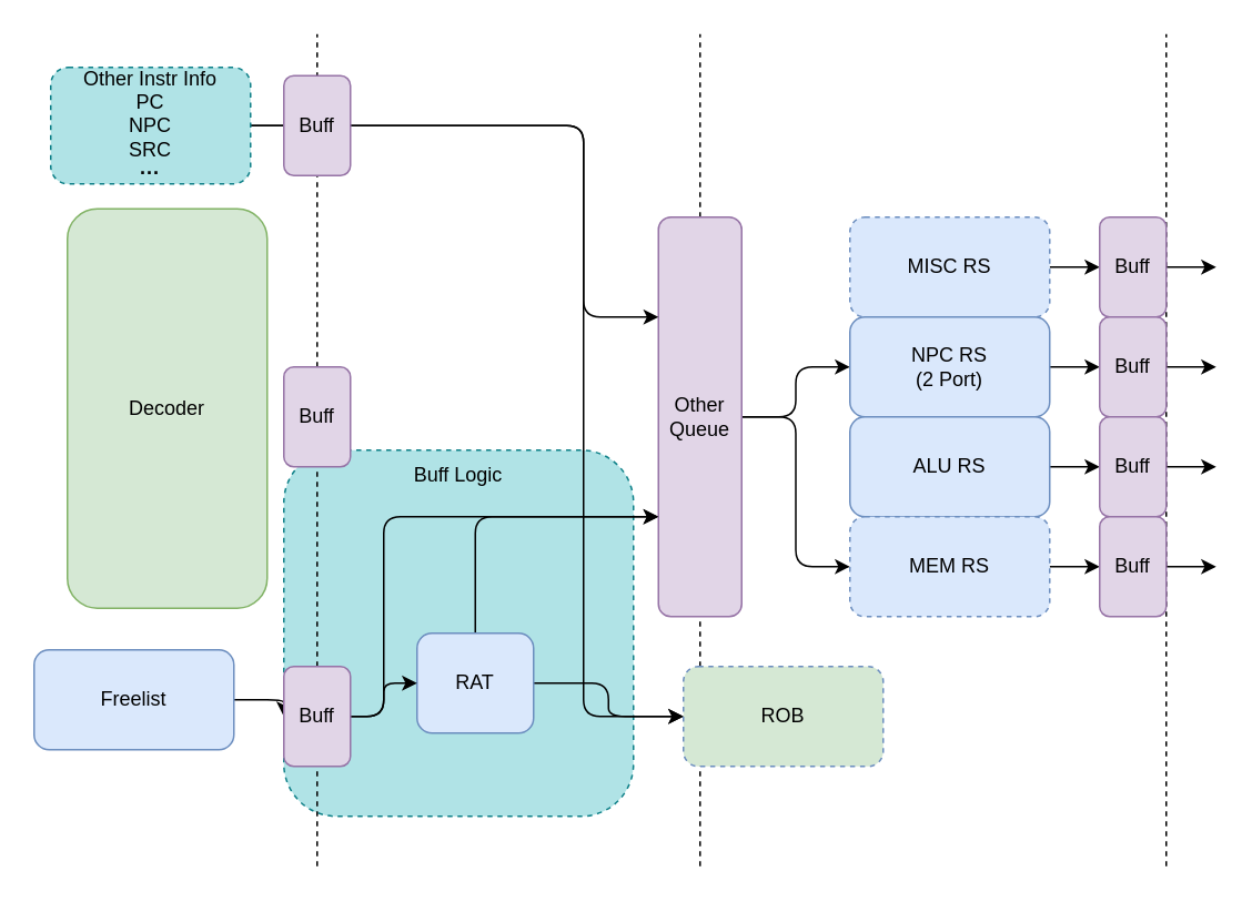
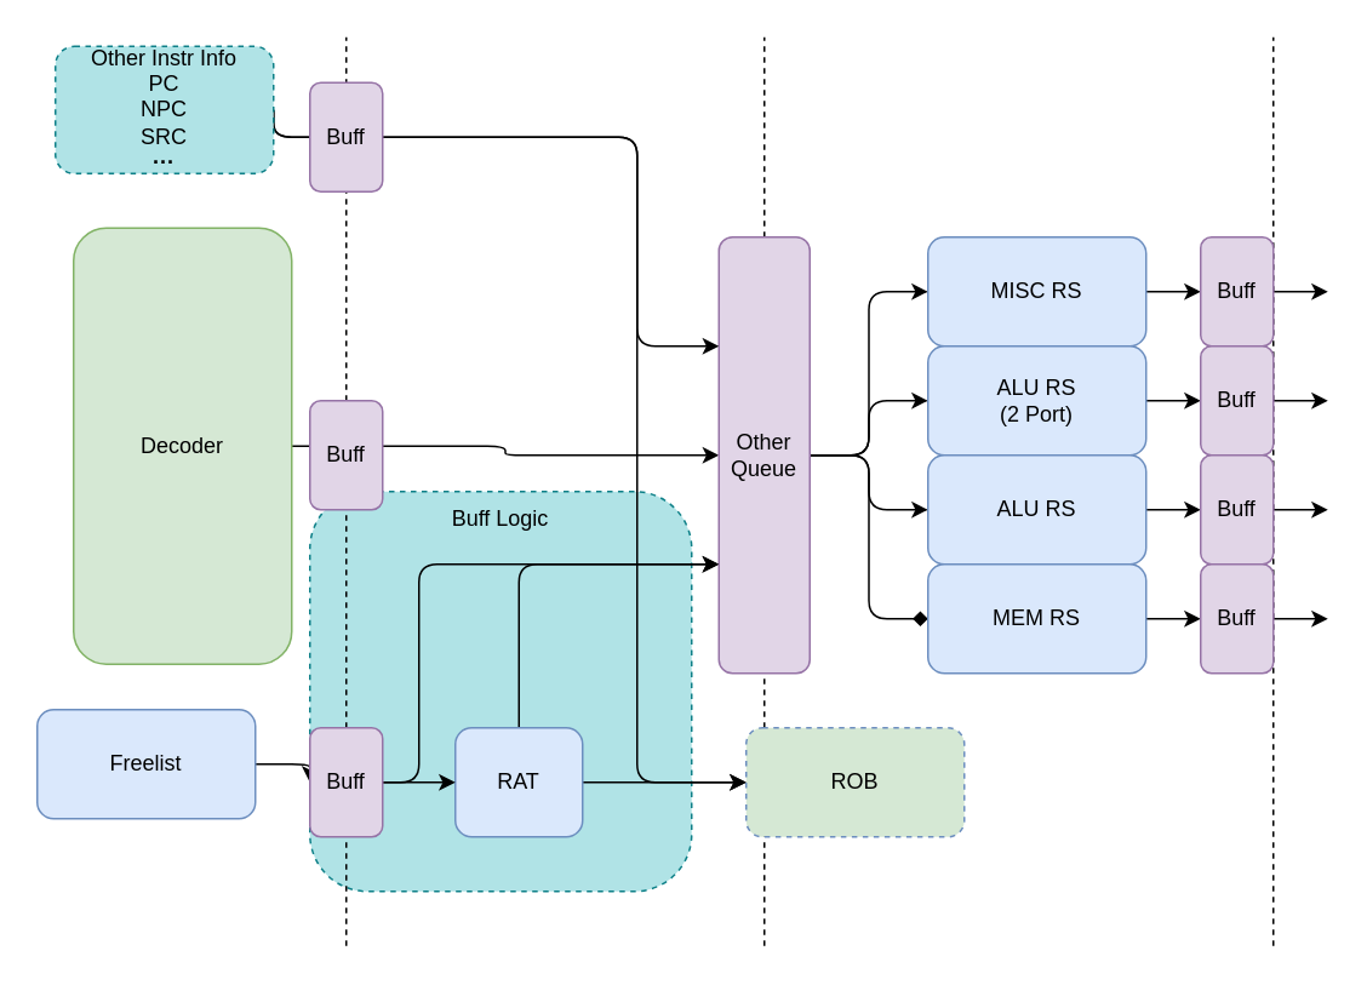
  <mxCell id="0" />
  <mxCell id="1" parent="0" />
  <mxCell id="2" value="" style="rounded=1;whiteSpace=wrap;html=1;fillColor=#b0e3e6;strokeColor=#0e8088;dashed=1;" vertex="1" parent="1"><mxGeometry x="170" y="270" width="210" height="220" as="geometry" /></mxCell>
  <mxCell id="3" value="" style="endArrow=none;dashed=1;html=1;rounded=1;" edge="1" parent="1"><mxGeometry width="50" height="50" relative="1" as="geometry"><mxPoint x="190" y="520" as="sourcePoint" /><mxPoint x="190" y="20" as="targetPoint" /></mxGeometry></mxCell>
+ <mxCell id="4" style="edgeStyle=orthogonalEdgeStyle;rounded=1;orthogonalLoop=1;jettySize=auto;html=1;exitX=1;exitY=0.5;exitDx=0;exitDy=0;" edge="1" parent="1" source="5" target="16"><mxGeometry relative="1" as="geometry" /></mxCell>
  <mxCell id="5" value="Decoder" style="rounded=1;whiteSpace=wrap;html=1;fillColor=#d5e8d4;strokeColor=#82b366;" vertex="1" parent="1"><mxGeometry x="40" y="125" width="120" height="240" as="geometry" /></mxCell>
  <mxCell id="6" style="edgeStyle=orthogonalEdgeStyle;rounded=1;orthogonalLoop=1;jettySize=auto;html=1;exitX=1;exitY=0.5;exitDx=0;exitDy=0;entryX=0;entryY=0.5;entryDx=0;entryDy=0;" edge="1" parent="1" source="7" target="23"><mxGeometry relative="1" as="geometry" /></mxCell>
  <mxCell id="7" value="Freelist" style="rounded=1;whiteSpace=wrap;html=1;fillColor=#dae8fc;strokeColor=#6c8ebf;" vertex="1" parent="1"><mxGeometry x="20" y="390" width="120" height="60" as="geometry" /></mxCell>
  <mxCell id="8" style="edgeStyle=orthogonalEdgeStyle;rounded=1;orthogonalLoop=1;jettySize=auto;html=1;exitX=1;exitY=0.5;exitDx=0;exitDy=0;entryX=0;entryY=0.5;entryDx=0;entryDy=0;" edge="1" parent="1" source="10" target="17"><mxGeometry relative="1" as="geometry" /></mxCell>
  <mxCell id="9" style="edgeStyle=orthogonalEdgeStyle;rounded=1;orthogonalLoop=1;jettySize=auto;html=1;exitX=0.5;exitY=0;exitDx=0;exitDy=0;entryX=0;entryY=0.75;entryDx=0;entryDy=0;" edge="1" parent="1" source="10" target="16"><mxGeometry relative="1" as="geometry" /></mxCell>
- <mxCell id="10" value="RAT" style="rounded=1;whiteSpace=wrap;html=1;fillColor=#dae8fc;strokeColor=#6c8ebf;" vertex="1" parent="1"><mxGeometry x="250" y="380" width="70" height="60" as="geometry" /></mxCell>
+ <mxCell id="10" value="RAT" style="rounded=1;whiteSpace=wrap;html=1;fillColor=#dae8fc;strokeColor=#6c8ebf;" vertex="1" parent="1"><mxGeometry x="250" y="400" width="70" height="60" as="geometry" /></mxCell>
  <mxCell id="11" value="" style="endArrow=none;dashed=1;html=1;rounded=1;" edge="1" parent="1"><mxGeometry width="50" height="50" relative="1" as="geometry"><mxPoint x="420" y="520" as="sourcePoint" /><mxPoint x="420" y="20" as="targetPoint" /></mxGeometry></mxCell>
+ <mxCell id="12" style="edgeStyle=orthogonalEdgeStyle;rounded=1;orthogonalLoop=1;jettySize=auto;html=1;exitX=1;exitY=0.5;exitDx=0;exitDy=0;entryX=0;entryY=0.5;entryDx=0;entryDy=0;" edge="1" parent="1" source="16" target="25"><mxGeometry relative="1" as="geometry" /></mxCell>
  <mxCell id="13" style="edgeStyle=orthogonalEdgeStyle;rounded=1;orthogonalLoop=1;jettySize=auto;html=1;exitX=1;exitY=0.5;exitDx=0;exitDy=0;entryX=0;entryY=0.5;entryDx=0;entryDy=0;" edge="1" parent="1" source="16" target="27"><mxGeometry relative="1" as="geometry" /></mxCell>
- <mxCell id="15" style="edgeStyle=orthogonalEdgeStyle;rounded=1;orthogonalLoop=1;jettySize=auto;html=1;exitX=1;exitY=0.5;exitDx=0;exitDy=0;entryX=0;entryY=0.5;entryDx=0;entryDy=0;" edge="1" parent="1" source="16" target="31"><mxGeometry relative="1" as="geometry" /></mxCell>
+ <mxCell id="14" style="edgeStyle=orthogonalEdgeStyle;rounded=1;orthogonalLoop=1;jettySize=auto;html=1;exitX=1;exitY=0.5;exitDx=0;exitDy=0;entryX=0;entryY=0.5;entryDx=0;entryDy=0;" edge="1" parent="1" source="16" target="29"><mxGeometry relative="1" as="geometry" /></mxCell>
+ <mxCell id="15" style="edgeStyle=orthogonalEdgeStyle;rounded=1;orthogonalLoop=1;jettySize=auto;html=1;exitX=1;exitY=0.5;exitDx=0;exitDy=0;entryX=0;entryY=0.5;entryDx=0;entryDy=0;endArrow=diamond;" edge="1" parent="1" source="16" target="31"><mxGeometry relative="1" as="geometry" /></mxCell>
  <mxCell id="16" value="Other&lt;div&gt;Queue&lt;/div&gt;" style="rounded=1;whiteSpace=wrap;html=1;fillColor=#e1d5e7;strokeColor=#9673a6;" vertex="1" parent="1"><mxGeometry x="395" y="130" width="50" height="240" as="geometry" /></mxCell>
  <mxCell id="17" value="ROB" style="rounded=1;whiteSpace=wrap;html=1;dashed=1;fillColor=#d5e8d4;strokeColor=#6c8ebf;" vertex="1" parent="1"><mxGeometry x="410" y="400" width="120" height="60" as="geometry" /></mxCell>
  <mxCell id="18" style="edgeStyle=orthogonalEdgeStyle;rounded=1;orthogonalLoop=1;jettySize=auto;html=1;exitX=1;exitY=0.5;exitDx=0;exitDy=0;entryX=0;entryY=0.25;entryDx=0;entryDy=0;" edge="1" parent="1" source="20" target="16"><mxGeometry relative="1" as="geometry"><Array as="points"><mxPoint x="350" y="75" /><mxPoint x="350" y="190" /></Array></mxGeometry></mxCell>
  <mxCell id="19" style="edgeStyle=orthogonalEdgeStyle;rounded=1;orthogonalLoop=1;jettySize=auto;html=1;exitX=1;exitY=0.5;exitDx=0;exitDy=0;entryX=0;entryY=0.5;entryDx=0;entryDy=0;" edge="1" parent="1" source="20" target="17"><mxGeometry relative="1" as="geometry"><Array as="points"><mxPoint x="350" y="75" /><mxPoint x="350" y="430" /></Array></mxGeometry></mxCell>
- <mxCell id="20" value="Other Instr Info&lt;div&gt;PC&lt;/div&gt;&lt;div&gt;NPC&lt;/div&gt;&lt;div&gt;SRC&lt;/div&gt;&lt;div&gt;&lt;b&gt;···&lt;/b&gt;&lt;/div&gt;" style="text;html=1;align=center;verticalAlign=middle;whiteSpace=wrap;rounded=1;strokeColor=#0e8088;dashed=1;fillColor=#b0e3e6;" vertex="1" parent="1"><mxGeometry x="30" y="40" width="120" height="70" as="geometry" /></mxCell>
+ <mxCell id="20" value="Other Instr Info&lt;div&gt;PC&lt;/div&gt;&lt;div&gt;NPC&lt;/div&gt;&lt;div&gt;SRC&lt;/div&gt;&lt;div&gt;&lt;b&gt;···&lt;/b&gt;&lt;/div&gt;" style="text;html=1;align=center;verticalAlign=middle;whiteSpace=wrap;rounded=1;strokeColor=#0e8088;dashed=1;fillColor=#b0e3e6;" vertex="1" parent="1"><mxGeometry x="30" y="25" width="120" height="70" as="geometry" /></mxCell>
  <mxCell id="21" style="edgeStyle=orthogonalEdgeStyle;rounded=1;orthogonalLoop=1;jettySize=auto;html=1;exitX=1;exitY=0.5;exitDx=0;exitDy=0;entryX=0;entryY=0.5;entryDx=0;entryDy=0;" edge="1" parent="1" source="23" target="10"><mxGeometry relative="1" as="geometry" /></mxCell>
  <mxCell id="22" style="edgeStyle=orthogonalEdgeStyle;rounded=1;orthogonalLoop=1;jettySize=auto;html=1;exitX=1;exitY=0.5;exitDx=0;exitDy=0;entryX=0;entryY=0.75;entryDx=0;entryDy=0;" edge="1" parent="1" source="23" target="16"><mxGeometry relative="1" as="geometry"><Array as="points"><mxPoint x="230" y="430" /><mxPoint x="230" y="310" /></Array></mxGeometry></mxCell>
  <mxCell id="23" value="Buff" style="rounded=1;whiteSpace=wrap;html=1;fillColor=#e1d5e7;strokeColor=#9673a6;" vertex="1" parent="1"><mxGeometry x="170" y="400" width="40" height="60" as="geometry" /></mxCell>
  <mxCell id="24" style="edgeStyle=orthogonalEdgeStyle;rounded=1;orthogonalLoop=1;jettySize=auto;html=1;exitX=1;exitY=0.5;exitDx=0;exitDy=0;entryX=0;entryY=0.5;entryDx=0;entryDy=0;" edge="1" parent="1" source="25" target="34"><mxGeometry relative="1" as="geometry" /></mxCell>
- <mxCell id="25" value="MISC RS" style="rounded=1;whiteSpace=wrap;html=1;fillColor=#dae8fc;strokeColor=#6c8ebf;dashed=1;" vertex="1" parent="1"><mxGeometry x="510" y="130" width="120" height="60" as="geometry" /></mxCell>
+ <mxCell id="25" value="MISC RS" style="rounded=1;whiteSpace=wrap;html=1;fillColor=#dae8fc;strokeColor=#6c8ebf;" vertex="1" parent="1"><mxGeometry x="510" y="130" width="120" height="60" as="geometry" /></mxCell>
  <mxCell id="26" style="edgeStyle=orthogonalEdgeStyle;rounded=1;orthogonalLoop=1;jettySize=auto;html=1;exitX=1;exitY=0.5;exitDx=0;exitDy=0;entryX=0;entryY=0.5;entryDx=0;entryDy=0;" edge="1" parent="1" source="27" target="36"><mxGeometry relative="1" as="geometry" /></mxCell>
- <mxCell id="27" value="NPC RS&lt;div&gt;(2 Port)&lt;/div&gt;" style="rounded=1;whiteSpace=wrap;html=1;fillColor=#dae8fc;strokeColor=#6c8ebf;" vertex="1" parent="1"><mxGeometry x="510" y="190" width="120" height="60" as="geometry" /></mxCell>
+ <mxCell id="27" value="ALU RS&lt;div&gt;(2 Port)&lt;/div&gt;" style="rounded=1;whiteSpace=wrap;html=1;fillColor=#dae8fc;strokeColor=#6c8ebf;" vertex="1" parent="1"><mxGeometry x="510" y="190" width="120" height="60" as="geometry" /></mxCell>
  <mxCell id="28" style="edgeStyle=orthogonalEdgeStyle;rounded=1;orthogonalLoop=1;jettySize=auto;html=1;exitX=1;exitY=0.5;exitDx=0;exitDy=0;entryX=0;entryY=0.5;entryDx=0;entryDy=0;" edge="1" parent="1" source="29" target="38"><mxGeometry relative="1" as="geometry" /></mxCell>
  <mxCell id="29" value="ALU&amp;nbsp;RS" style="rounded=1;whiteSpace=wrap;html=1;fillColor=#dae8fc;strokeColor=#6c8ebf;" vertex="1" parent="1"><mxGeometry x="510" y="250" width="120" height="60" as="geometry" /></mxCell>
  <mxCell id="30" style="edgeStyle=orthogonalEdgeStyle;rounded=1;orthogonalLoop=1;jettySize=auto;html=1;exitX=1;exitY=0.5;exitDx=0;exitDy=0;entryX=0;entryY=0.5;entryDx=0;entryDy=0;" edge="1" parent="1" source="31" target="40"><mxGeometry relative="1" as="geometry" /></mxCell>
- <mxCell id="31" value="MEM RS" style="rounded=1;whiteSpace=wrap;html=1;fillColor=#dae8fc;strokeColor=#6c8ebf;dashed=1;" vertex="1" parent="1"><mxGeometry x="510" y="310" width="120" height="60" as="geometry" /></mxCell>
+ <mxCell id="31" value="MEM RS" style="rounded=1;whiteSpace=wrap;html=1;fillColor=#dae8fc;strokeColor=#6c8ebf;" vertex="1" parent="1"><mxGeometry x="510" y="310" width="120" height="60" as="geometry" /></mxCell>
  <mxCell id="32" value="" style="endArrow=none;dashed=1;html=1;rounded=1;" edge="1" parent="1"><mxGeometry width="50" height="50" relative="1" as="geometry"><mxPoint x="700" y="520" as="sourcePoint" /><mxPoint x="700" y="20" as="targetPoint" /></mxGeometry></mxCell>
  <mxCell id="33" style="edgeStyle=orthogonalEdgeStyle;rounded=1;orthogonalLoop=1;jettySize=auto;html=1;exitX=1;exitY=0.5;exitDx=0;exitDy=0;" edge="1" parent="1" source="34"><mxGeometry relative="1" as="geometry"><mxPoint x="730" y="160" as="targetPoint" /></mxGeometry></mxCell>
  <mxCell id="34" value="Buff" style="rounded=1;whiteSpace=wrap;html=1;fillColor=#e1d5e7;strokeColor=#9673a6;" vertex="1" parent="1"><mxGeometry x="660" y="130" width="40" height="60" as="geometry" /></mxCell>
  <mxCell id="35" style="edgeStyle=orthogonalEdgeStyle;rounded=1;orthogonalLoop=1;jettySize=auto;html=1;exitX=1;exitY=0.5;exitDx=0;exitDy=0;" edge="1" parent="1" source="36"><mxGeometry relative="1" as="geometry"><mxPoint x="730" y="220" as="targetPoint" /></mxGeometry></mxCell>
  <mxCell id="36" value="Buff" style="rounded=1;whiteSpace=wrap;html=1;fillColor=#e1d5e7;strokeColor=#9673a6;" vertex="1" parent="1"><mxGeometry x="660" y="190" width="40" height="60" as="geometry" /></mxCell>
  <mxCell id="37" style="edgeStyle=orthogonalEdgeStyle;rounded=1;orthogonalLoop=1;jettySize=auto;html=1;exitX=1;exitY=0.5;exitDx=0;exitDy=0;" edge="1" parent="1" source="38"><mxGeometry relative="1" as="geometry"><mxPoint x="730" y="280" as="targetPoint" /></mxGeometry></mxCell>
  <mxCell id="38" value="Buff" style="rounded=1;whiteSpace=wrap;html=1;fillColor=#e1d5e7;strokeColor=#9673a6;" vertex="1" parent="1"><mxGeometry x="660" y="250" width="40" height="60" as="geometry" /></mxCell>
  <mxCell id="39" style="edgeStyle=orthogonalEdgeStyle;rounded=1;orthogonalLoop=1;jettySize=auto;html=1;exitX=1;exitY=0.5;exitDx=0;exitDy=0;" edge="1" parent="1" source="40"><mxGeometry relative="1" as="geometry"><mxPoint x="730" y="340" as="targetPoint" /></mxGeometry></mxCell>
  <mxCell id="40" value="Buff" style="rounded=1;whiteSpace=wrap;html=1;fillColor=#e1d5e7;strokeColor=#9673a6;" vertex="1" parent="1"><mxGeometry x="660" y="310" width="40" height="60" as="geometry" /></mxCell>
  <mxCell id="41" value="Buff Logic" style="text;html=1;align=center;verticalAlign=middle;whiteSpace=wrap;rounded=1;" vertex="1" parent="1"><mxGeometry x="210" y="270" width="130" height="30" as="geometry" /></mxCell>
  <mxCell id="42" value="Buff" style="rounded=1;whiteSpace=wrap;html=1;fillColor=#e1d5e7;strokeColor=#9673a6;" vertex="1" parent="1"><mxGeometry x="170" y="220" width="40" height="60" as="geometry" /></mxCell>
  <mxCell id="43" value="Buff" style="rounded=1;whiteSpace=wrap;html=1;fillColor=#e1d5e7;strokeColor=#9673a6;" vertex="1" parent="1"><mxGeometry x="170" y="45" width="40" height="60" as="geometry" /></mxCell>
